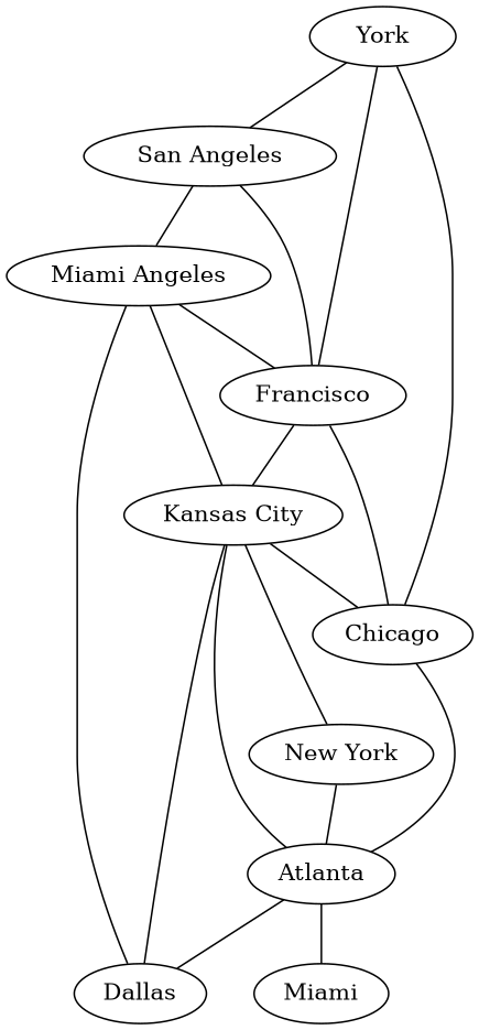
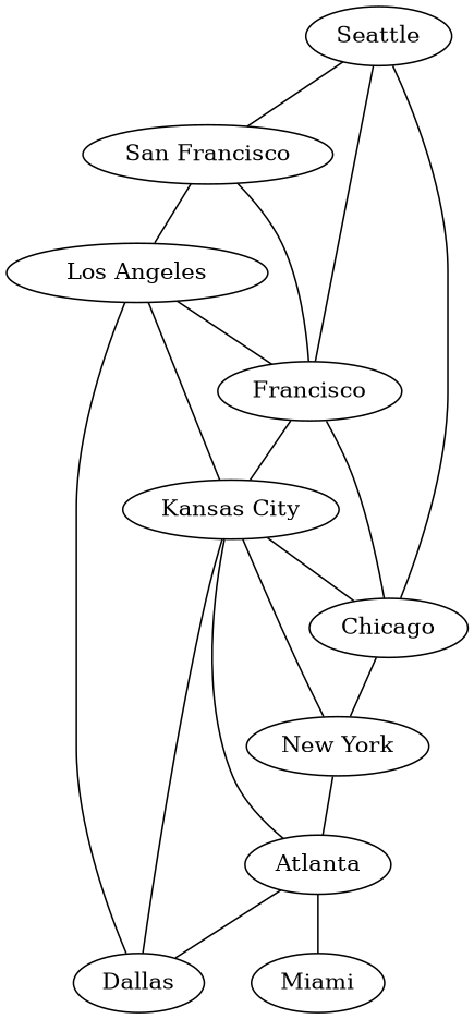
  graph {
-   n1 [label=York]
-   n2 [label="San Angeles"]
+   n1 [label=Seattle]
+   n2 [label="San Francisco"]
    n3 [label=Francisco]
    n4 [label=Chicago]
-   n5 [label="Miami Angeles"]
+   n5 [label="Los Angeles"]
    n6 [label="Kansas City"]
    n7 [label="New York"]
    n8 [label=Dallas]
    n9 [label=Atlanta]
    n10 [label=Miami]
    n1 -- n2
    n1 -- n3
    n1 -- n4
    n2 -- n3
    n2 -- n5
    n3 -- n4
    n3 -- n6
-   n4 -- n9
+   n4 -- n7
    n5 -- n3
    n5 -- n6
    n5 -- n8
    n6 -- n4
    n6 -- n7
    n6 -- n8
    n6 -- n9
    n7 -- n9
    n9 -- n8
    n9 -- n10
  }
